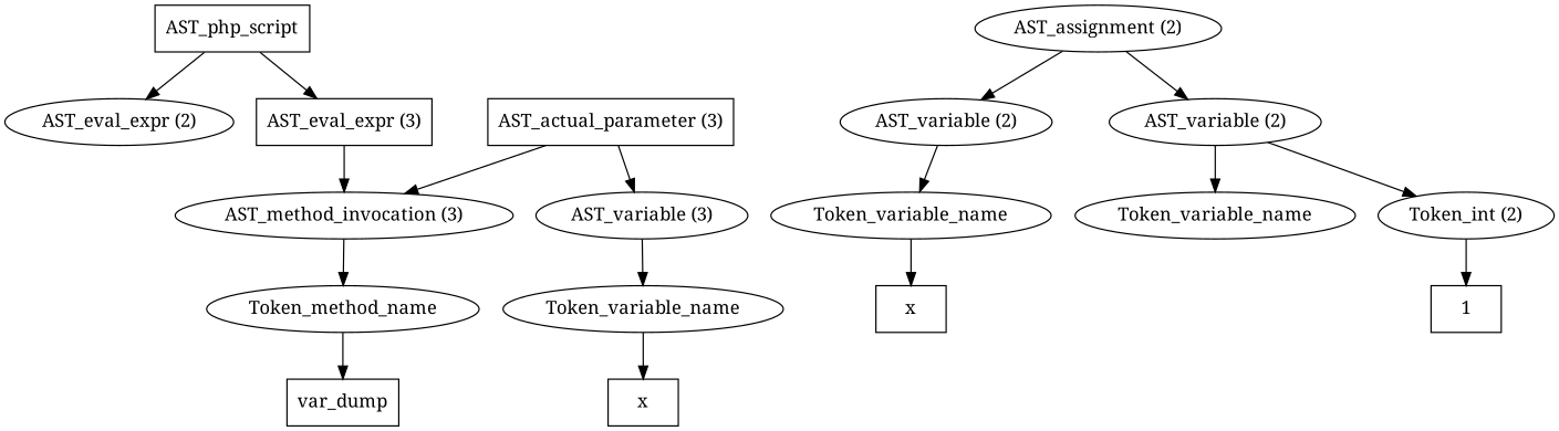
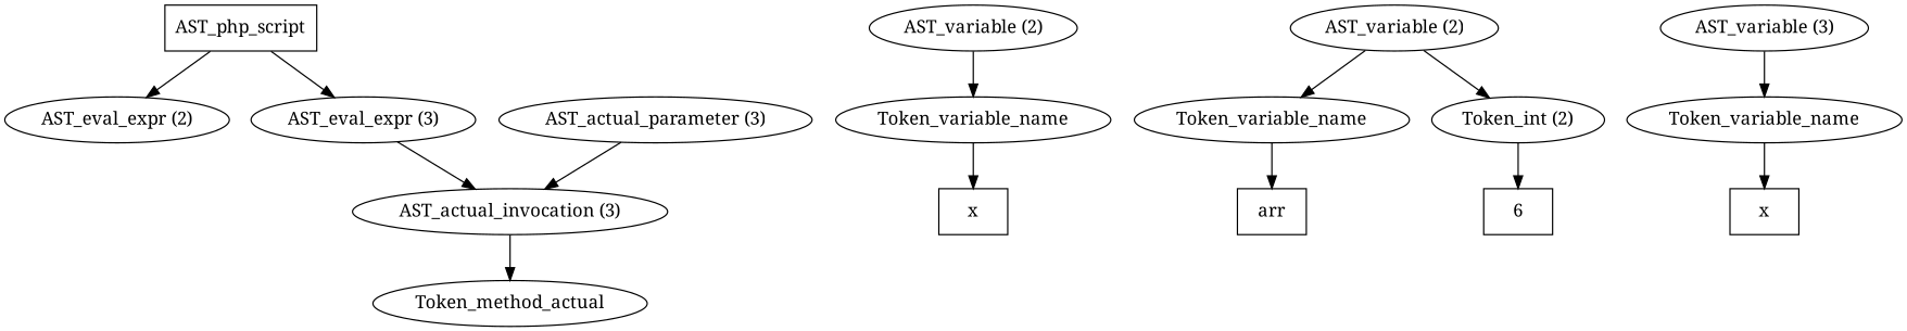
  digraph {
    fontname="Noto Serif"
    node [fontname="Noto Serif"]
    edge [fontname="Noto Serif"]
    n1 [label=AST_php_script shape=box]
    n2 [label="AST_eval_expr (2)"]
-   n3 [label="AST_eval_expr (3)" shape=box]
-   n4 [label="AST_method_invocation (3)"]
-   n5 [label="AST_assignment (2)"]
+   n3 [label="AST_eval_expr (3)"]
+   n4 [label="AST_actual_invocation (3)"]
    n6 [label="AST_variable (2)"]
    n7 [label="AST_variable (2)"]
    n8 [label=Token_variable_name]
    n9 [label=Token_variable_name]
    n10 [label="Token_int (2)"]
    n11 [label=x shape=box]
-   n13 [label=1 shape=box]
-   n14 [label=Token_method_name]
-   n15 [label=var_dump shape=box]
-   n16 [label="AST_actual_parameter (3)" shape=box]
+   n12 [label=arr shape=box]
+   n13 [label=6 shape=box]
+   n14 [label=Token_method_actual]
+   n16 [label="AST_actual_parameter (3)"]
    n17 [label="AST_variable (3)"]
    n18 [label=Token_variable_name]
    n19 [label=x shape=box]
    n1 -> n2
    n1 -> n3
    n3 -> n4
    n4 -> n14
-   n5 -> n6
-   n5 -> n7
    n6 -> n8
    n7 -> n9
    n7 -> n10
    n8 -> n11
+   n9 -> n12
    n10 -> n13
-   n14 -> n15
    n16 -> n4
-   n16 -> n17
    n17 -> n18
    n18 -> n19
  }
